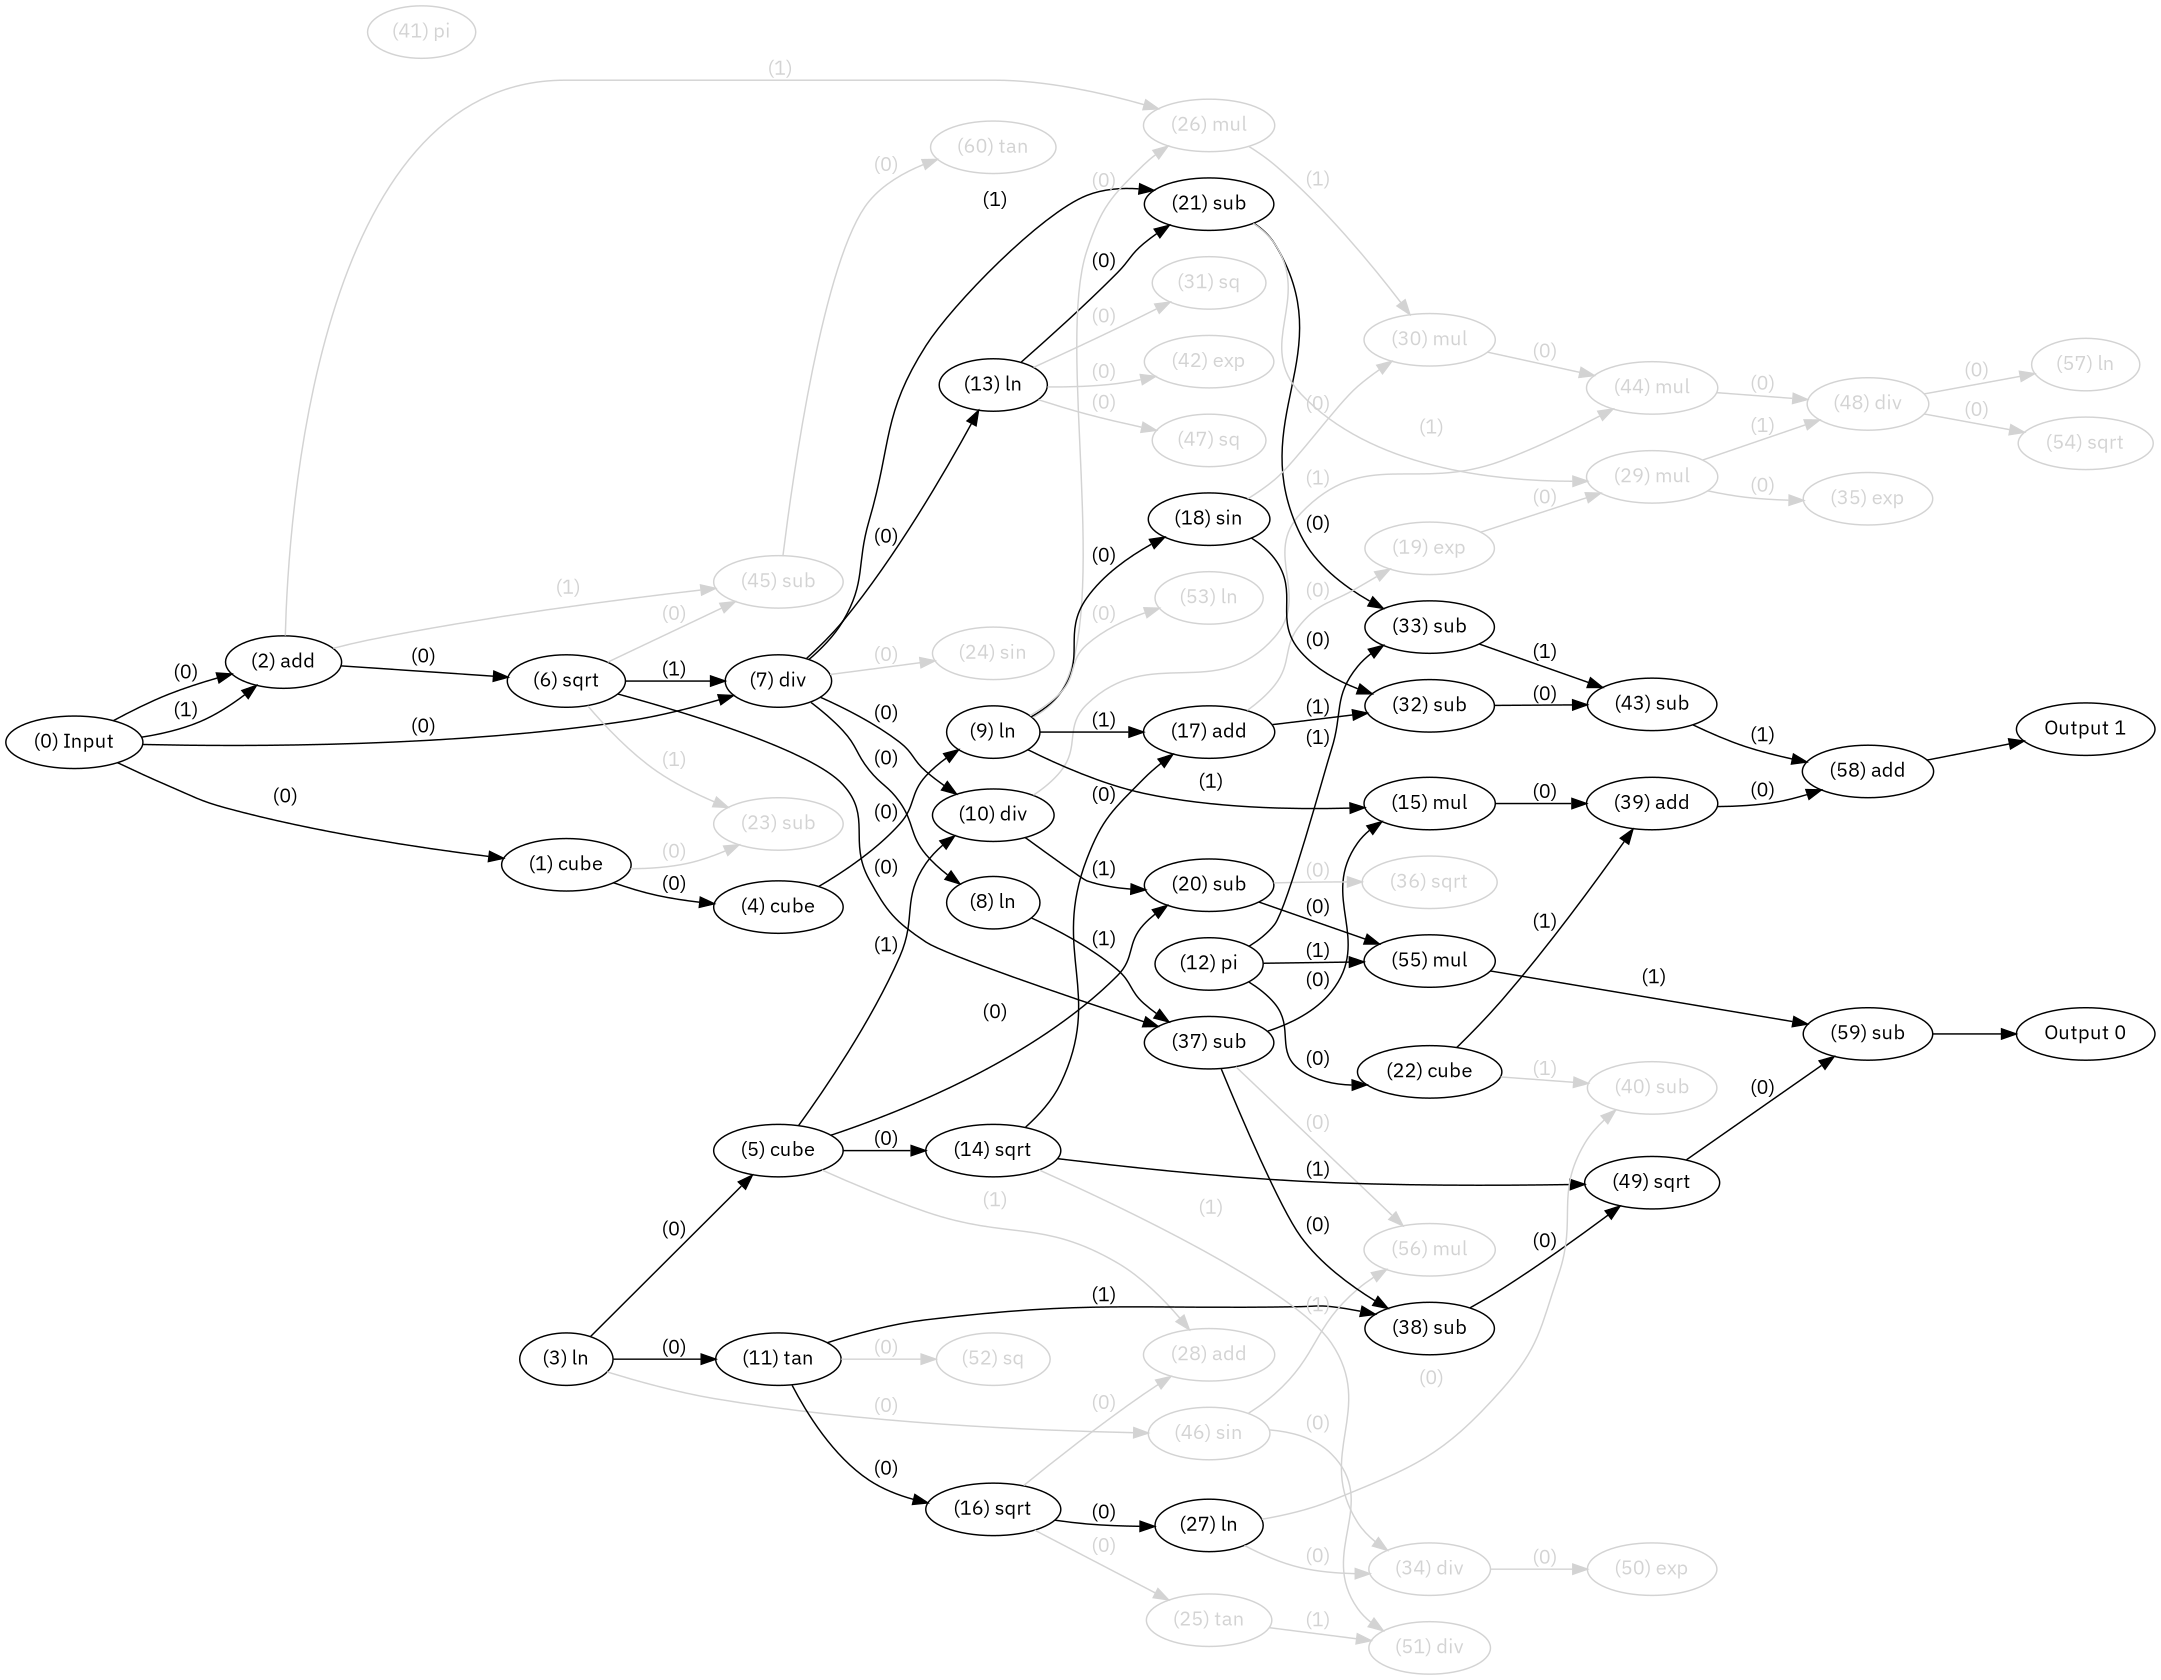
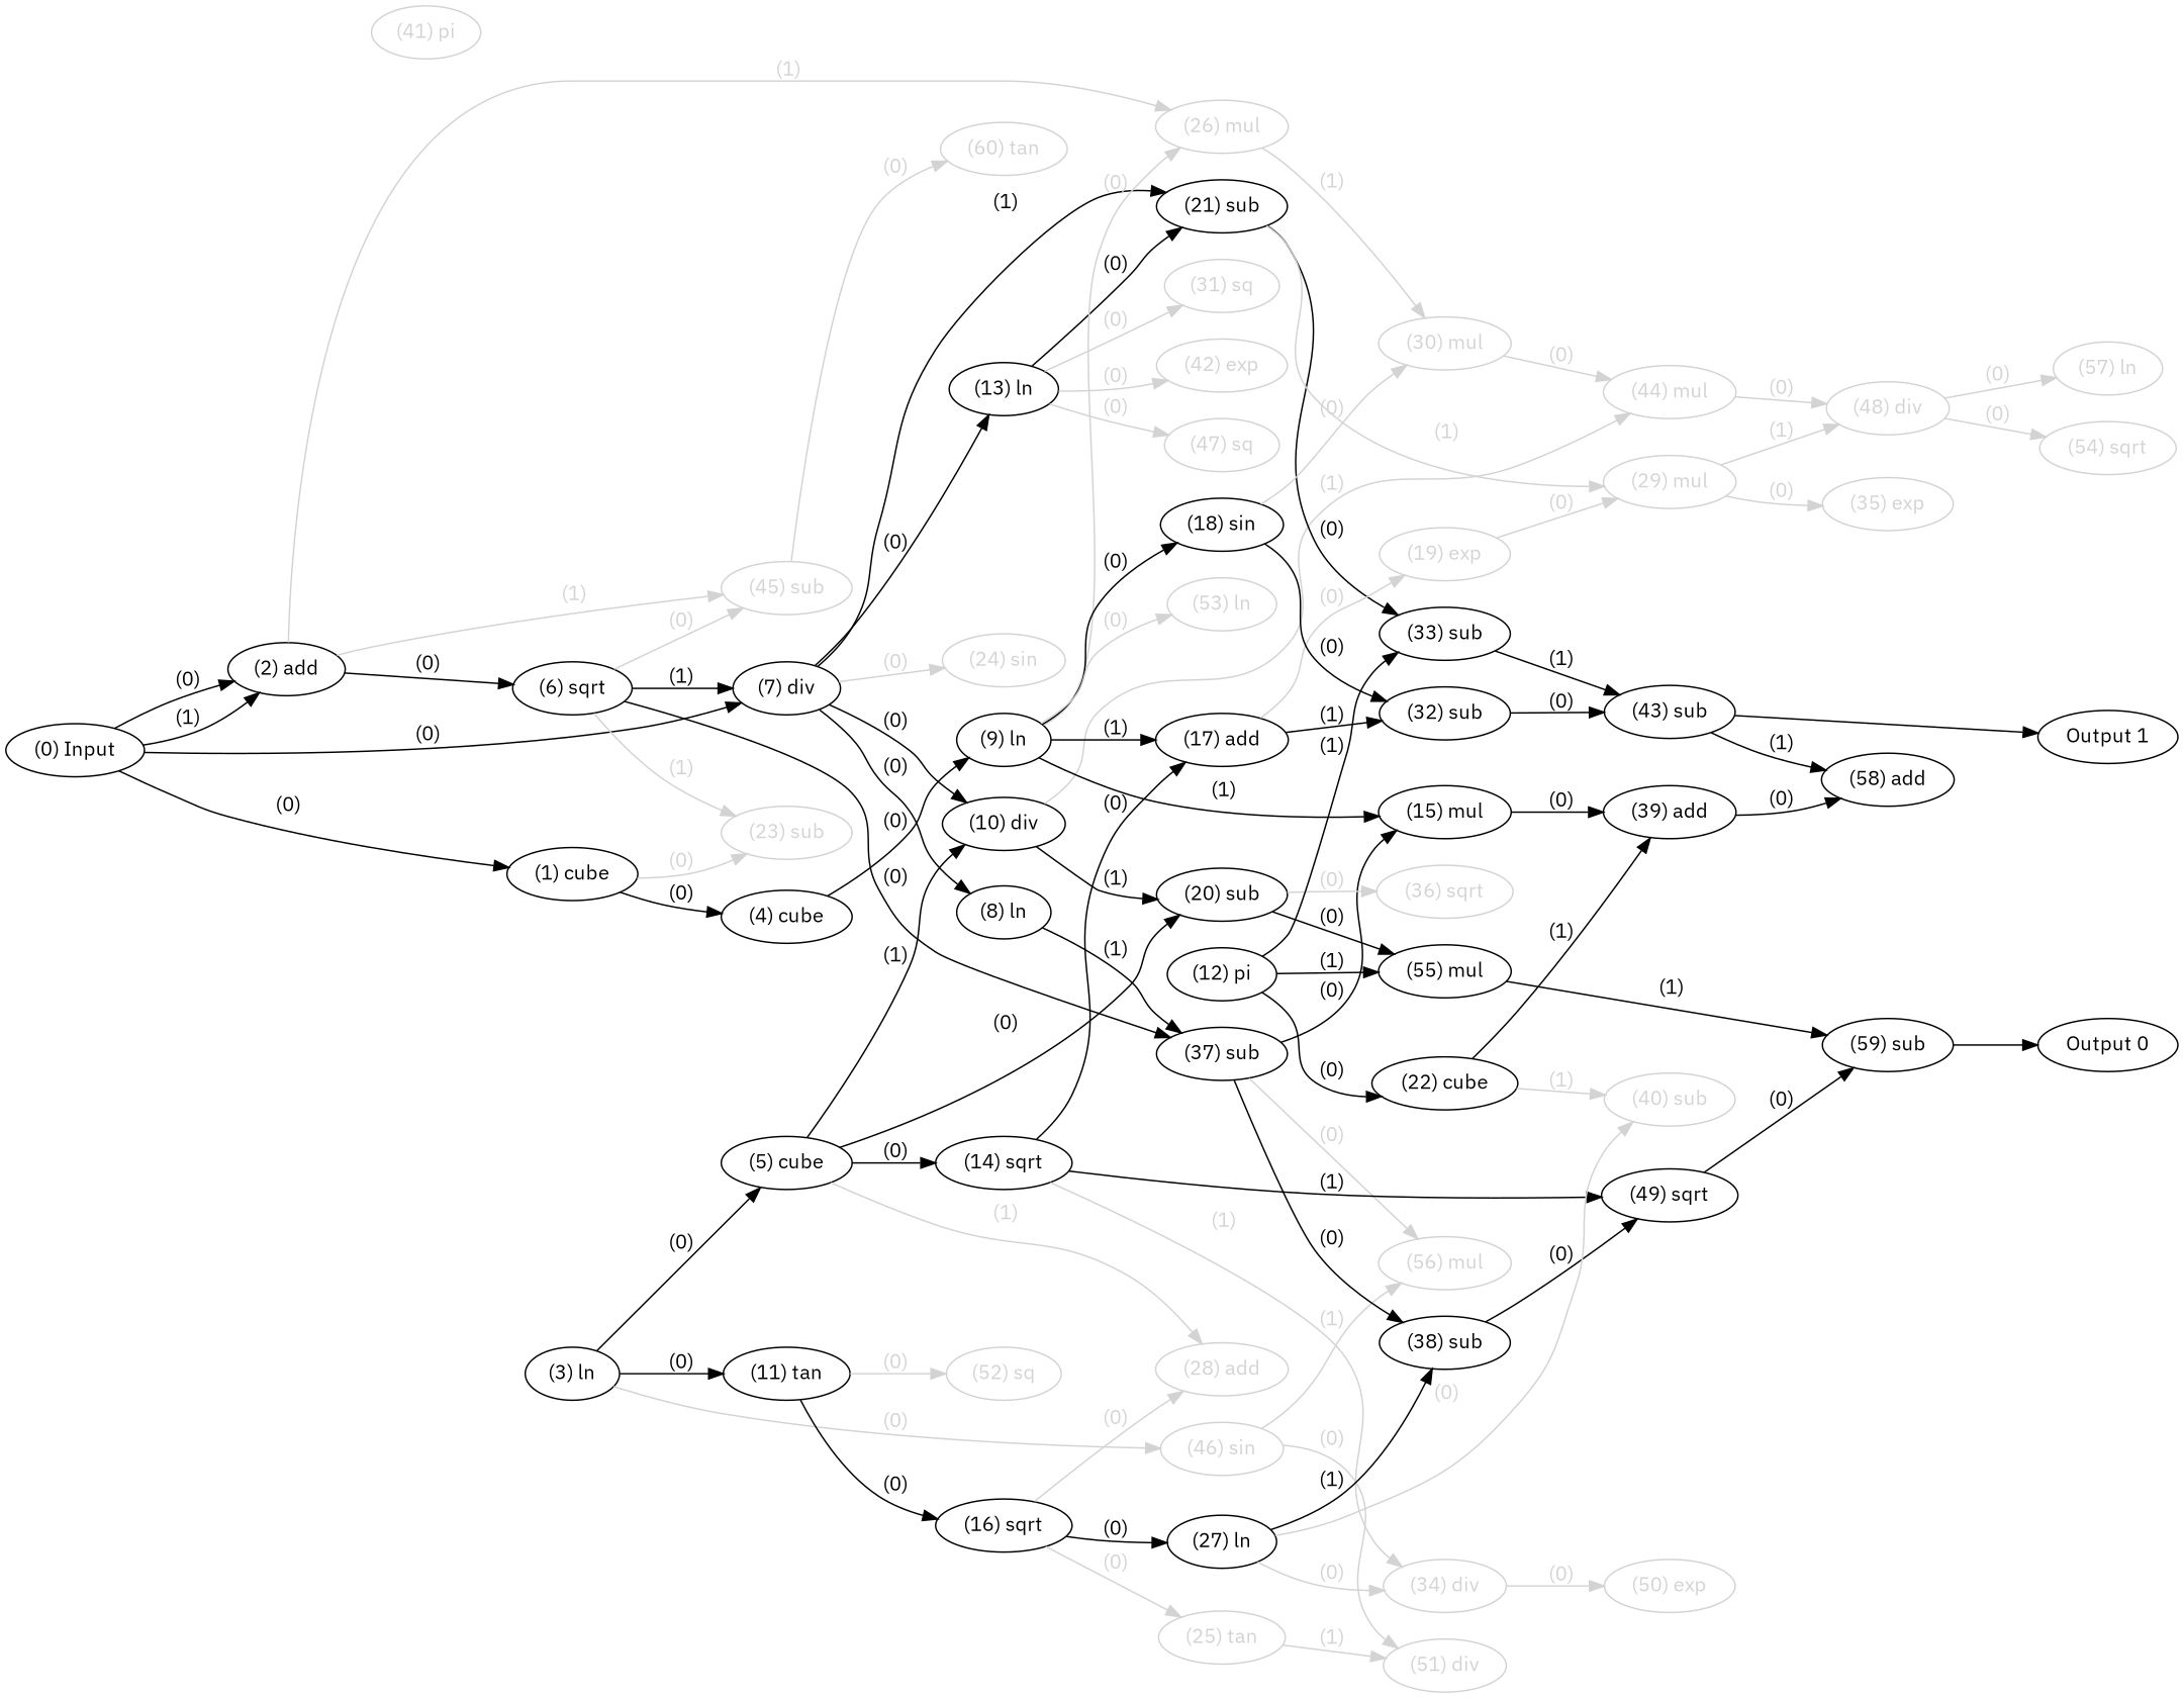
  digraph {
    fontname="IBM Plex Sans"
    rankdir=LR
    node [color=black fontcolor=black fontname="IBM Plex Sans" labelfontcolor=black]
    edge [bold=true color=black fontcolor=black fontname="IBM Plex Sans" labelfontcolor=black]
    n1 [label="(0) Input"]
    n2 [label="Output 0"]
    n3 [label="Output 1"]
    n4 [label="(1) cube"]
    n5 [label="(2) add"]
    n6 [label="(7) div"]
    n7 [label="(4) cube"]
    n8 [color=lightgrey fontcolor=lightgrey label="(23) sub" labelfontcolor=lightgrey]
    n9 [label="(6) sqrt"]
    n10 [color=lightgrey fontcolor=lightgrey label="(26) mul" labelfontcolor=lightgrey]
    n11 [color=lightgrey fontcolor=lightgrey label="(45) sub" labelfontcolor=lightgrey]
    n12 [label="(3) ln"]
    n13 [label="(5) cube"]
    n14 [label="(11) tan"]
    n15 [color=lightgrey fontcolor=lightgrey label="(46) sin" labelfontcolor=lightgrey]
    n16 [label="(10) div"]
    n17 [label="(8) ln"]
    n18 [label="(21) sub"]
    n19 [color=lightgrey fontcolor=lightgrey label="(24) sin" labelfontcolor=lightgrey]
    n20 [label="(13) ln"]
    n21 [label="(9) ln"]
    n22 [label="(37) sub"]
    n23 [color=lightgrey fontcolor=lightgrey label="(30) mul" labelfontcolor=lightgrey]
    n24 [color=lightgrey fontcolor=lightgrey label="(60) tan" labelfontcolor=lightgrey]
    n25 [label="(14) sqrt"]
    n26 [label="(20) sub"]
    n27 [color=lightgrey fontcolor=lightgrey label="(28) add" labelfontcolor=lightgrey]
    n28 [label="(16) sqrt"]
    n29 [color=lightgrey fontcolor=lightgrey label="(52) sq" labelfontcolor=lightgrey]
    n30 [color=lightgrey fontcolor=lightgrey label="(51) div" labelfontcolor=lightgrey]
    n31 [color=lightgrey fontcolor=lightgrey label="(56) mul" labelfontcolor=lightgrey]
    n32 [label="(15) mul"]
    n33 [label="(17) add"]
    n34 [label="(18) sin"]
    n35 [color=lightgrey fontcolor=lightgrey label="(53) ln" labelfontcolor=lightgrey]
    n36 [color=lightgrey fontcolor=lightgrey label="(44) mul" labelfontcolor=lightgrey]
    n37 [color=lightgrey fontcolor=lightgrey label="(34) div" labelfontcolor=lightgrey]
    n38 [label="(49) sqrt"]
    n39 [label="(55) mul"]
    n40 [color=lightgrey fontcolor=lightgrey label="(36) sqrt" labelfontcolor=lightgrey]
    n41 [label="(38) sub"]
    n42 [label="(33) sub"]
    n43 [color=lightgrey fontcolor=lightgrey label="(29) mul" labelfontcolor=lightgrey]
    n44 [color=lightgrey fontcolor=lightgrey label="(31) sq" labelfontcolor=lightgrey]
    n45 [color=lightgrey fontcolor=lightgrey label="(42) exp" labelfontcolor=lightgrey]
    n46 [color=lightgrey fontcolor=lightgrey label="(47) sq" labelfontcolor=lightgrey]
    n47 [label="(39) add"]
    n48 [color=lightgrey fontcolor=lightgrey label="(19) exp" labelfontcolor=lightgrey]
    n49 [label="(32) sub"]
    n50 [color=lightgrey fontcolor=lightgrey label="(48) div" labelfontcolor=lightgrey]
    n51 [color=lightgrey fontcolor=lightgrey label="(25) tan" labelfontcolor=lightgrey]
    n52 [label="(27) ln"]
    n53 [label="(12) pi"]
    n54 [label="(22) cube"]
    n55 [color=lightgrey fontcolor=lightgrey label="(40) sub" labelfontcolor=lightgrey]
    n56 [label="(43) sub"]
    n57 [label="(59) sub"]
    n58 [color=lightgrey fontcolor=lightgrey label="(50) exp" labelfontcolor=lightgrey]
    n59 [label="(58) add"]
    n60 [color=lightgrey fontcolor=lightgrey label="(35) exp" labelfontcolor=lightgrey]
    n61 [color=lightgrey fontcolor=lightgrey label="(54) sqrt" labelfontcolor=lightgrey]
    n62 [color=lightgrey fontcolor=lightgrey label="(57) ln" labelfontcolor=lightgrey]
    n63 [color=lightgrey fontcolor=lightgrey label="(41) pi" labelfontcolor=lightgrey]
    subgraph sub_1 {
      rank=source
      n1
    }
    subgraph sub_2 {
      rank=max
      n2
      n3
    }
    n1 -> n4 [label=" (0)"]
    n1 -> n5 [label=" (0)"]
    n1 -> n5 [label=" (1)"]
    n1 -> n6 [label=" (0)"]
    n4 -> n7 [label=" (0)"]
    n4 -> n8 [color=lightgrey fontcolor=lightgrey label=" (0)" labelfontcolor=lightgrey]
    n5 -> n9 [label=" (0)"]
    n5 -> n10 [color=lightgrey fontcolor=lightgrey label=" (1)" labelfontcolor=lightgrey]
    n5 -> n11 [color=lightgrey fontcolor=lightgrey label=" (1)" labelfontcolor=lightgrey]
    n6 -> n16 [label=" (0)"]
    n6 -> n17 [label=" (0)"]
    n6 -> n18 [label=" (1)"]
    n6 -> n19 [color=lightgrey fontcolor=lightgrey label=" (0)" labelfontcolor=lightgrey]
    n6 -> n20 [label=" (0)"]
    n7 -> n21 [label=" (0)"]
    n9 -> n6 [label=" (1)"]
    n9 -> n8 [color=lightgrey fontcolor=lightgrey label=" (1)" labelfontcolor=lightgrey]
    n9 -> n11 [color=lightgrey fontcolor=lightgrey label=" (0)" labelfontcolor=lightgrey]
    n9 -> n22 [label=" (0)"]
    n10 -> n23 [color=lightgrey fontcolor=lightgrey label=" (1)" labelfontcolor=lightgrey]
    n11 -> n24 [color=lightgrey fontcolor=lightgrey label=" (0)" labelfontcolor=lightgrey]
    n12 -> n13 [label=" (0)"]
    n12 -> n14 [label=" (0)"]
    n12 -> n15 [color=lightgrey fontcolor=lightgrey label=" (0)" labelfontcolor=lightgrey]
    n13 -> n16 [label=" (1)"]
    n13 -> n25 [label=" (0)"]
    n13 -> n26 [label=" (0)"]
    n13 -> n27 [color=lightgrey fontcolor=lightgrey label=" (1)" labelfontcolor=lightgrey]
    n14 -> n28 [label=" (0)"]
    n14 -> n29 [color=lightgrey fontcolor=lightgrey label=" (0)" labelfontcolor=lightgrey]
    n15 -> n30 [color=lightgrey fontcolor=lightgrey label=" (0)" labelfontcolor=lightgrey]
    n15 -> n31 [color=lightgrey fontcolor=lightgrey label=" (1)" labelfontcolor=lightgrey]
    n16 -> n26 [label=" (1)"]
    n16 -> n36 [color=lightgrey fontcolor=lightgrey label=" (1)" labelfontcolor=lightgrey]
    n17 -> n22 [label=" (1)"]
    n18 -> n42 [label=" (0)"]
    n18 -> n43 [color=lightgrey fontcolor=lightgrey label=" (1)" labelfontcolor=lightgrey]
    n20 -> n18 [label=" (0)"]
    n20 -> n44 [color=lightgrey fontcolor=lightgrey label=" (0)" labelfontcolor=lightgrey]
    n20 -> n45 [color=lightgrey fontcolor=lightgrey label=" (0)" labelfontcolor=lightgrey]
    n20 -> n46 [color=lightgrey fontcolor=lightgrey label=" (0)" labelfontcolor=lightgrey]
    n21 -> n10 [color=lightgrey fontcolor=lightgrey label=" (0)" labelfontcolor=lightgrey]
    n21 -> n32 [label=" (1)"]
    n21 -> n33 [label=" (1)"]
    n21 -> n34 [label=" (0)"]
    n21 -> n35 [color=lightgrey fontcolor=lightgrey label=" (0)" labelfontcolor=lightgrey]
    n22 -> n31 [color=lightgrey fontcolor=lightgrey label=" (0)" labelfontcolor=lightgrey]
    n22 -> n32 [label=" (0)"]
    n22 -> n41 [label=" (0)"]
    n23 -> n36 [color=lightgrey fontcolor=lightgrey label=" (0)" labelfontcolor=lightgrey]
    n25 -> n33 [label=" (0)"]
    n25 -> n37 [color=lightgrey fontcolor=lightgrey label=" (1)" labelfontcolor=lightgrey]
    n25 -> n38 [label=" (1)"]
    n26 -> n39 [label=" (0)"]
    n26 -> n40 [color=lightgrey fontcolor=lightgrey label=" (0)" labelfontcolor=lightgrey]
    n28 -> n27 [color=lightgrey fontcolor=lightgrey label=" (0)" labelfontcolor=lightgrey]
    n28 -> n51 [color=lightgrey fontcolor=lightgrey label=" (0)" labelfontcolor=lightgrey]
    n28 -> n52 [label=" (0)"]
    n32 -> n47 [label=" (0)"]
    n33 -> n48 [color=lightgrey fontcolor=lightgrey label=" (0)" labelfontcolor=lightgrey]
    n33 -> n49 [label=" (1)"]
    n34 -> n23 [color=lightgrey fontcolor=lightgrey label=" (0)" labelfontcolor=lightgrey]
    n34 -> n49 [label=" (0)"]
    n36 -> n50 [color=lightgrey fontcolor=lightgrey label=" (0)" labelfontcolor=lightgrey]
    n37 -> n58 [color=lightgrey fontcolor=lightgrey label=" (0)" labelfontcolor=lightgrey]
    n38 -> n57 [label=" (0)"]
    n39 -> n57 [label=" (1)"]
    n41 -> n38 [label=" (0)"]
    n42 -> n56 [label=" (1)"]
    n43 -> n50 [color=lightgrey fontcolor=lightgrey label=" (1)" labelfontcolor=lightgrey]
    n43 -> n60 [color=lightgrey fontcolor=lightgrey label=" (0)" labelfontcolor=lightgrey]
    n47 -> n59 [label=" (0)"]
    n48 -> n43 [color=lightgrey fontcolor=lightgrey label=" (0)" labelfontcolor=lightgrey]
    n49 -> n56 [label=" (0)"]
    n50 -> n61 [color=lightgrey fontcolor=lightgrey label=" (0)" labelfontcolor=lightgrey]
    n50 -> n62 [color=lightgrey fontcolor=lightgrey label=" (0)" labelfontcolor=lightgrey]
    n51 -> n30 [color=lightgrey fontcolor=lightgrey label=" (1)" labelfontcolor=lightgrey]
    n52 -> n37 [color=lightgrey fontcolor=lightgrey label=" (0)" labelfontcolor=lightgrey]
-   n14 -> n41 [label=" (1)"]
+   n52 -> n41 [label=" (1)"]
    n52 -> n55 [color=lightgrey fontcolor=lightgrey label=" (0)" labelfontcolor=lightgrey]
    n53 -> n39 [label=" (1)"]
    n53 -> n42 [label=" (1)"]
    n53 -> n54 [label=" (0)"]
    n54 -> n47 [label=" (1)"]
    n54 -> n55 [color=lightgrey fontcolor=lightgrey label=" (1)" labelfontcolor=lightgrey]
    n56 -> n59 [label=" (1)"]
    n57 -> n2
-   n59 -> n3
+   n56 -> n3
  }
